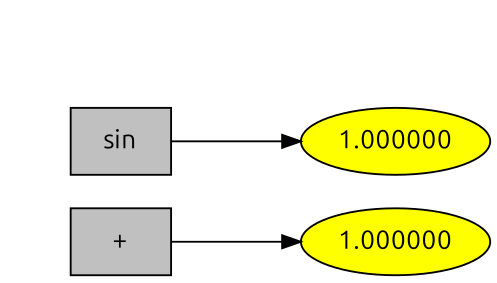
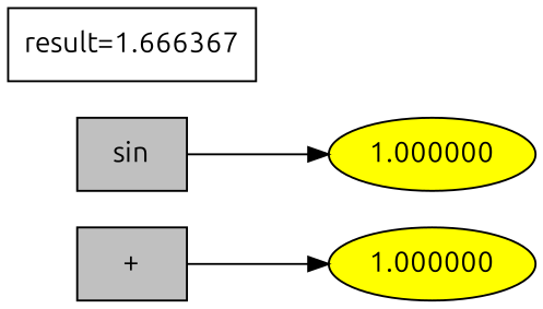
  digraph {
    fontname=Ubuntu
    rankdir=LR
    node [fillcolor=grey fontname=Ubuntu shape=box style=filled]
    edge [fontname=Ubuntu]
    n1 [label="+"]
    n2 [fillcolor=yellow label=1.000000 shape=""]
    n3 [label=sin]
    n4 [fillcolor=yellow label=1.000000 shape=""]
+   "result=1.666367" [fillcolor="" style=""]
    n1 -> n2
    n3 -> n4
  }
